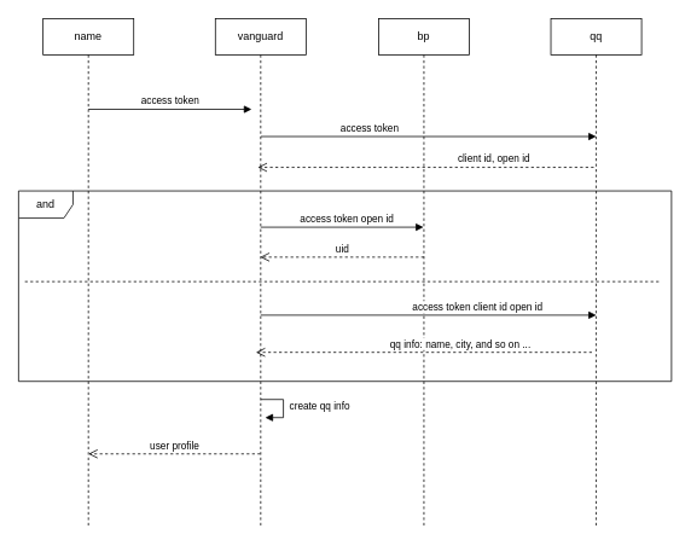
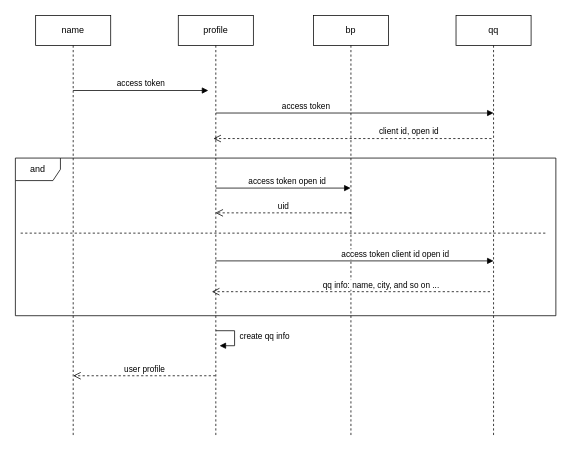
  <mxCell id="0" />
  <mxCell id="1" parent="0" />
  <mxCell id="2" value="and" style="shape=umlFrame;whiteSpace=wrap;html=1;" vertex="1" parent="1"><mxGeometry x="20" y="210" width="720" height="210" as="geometry" /></mxCell>
  <mxCell id="3" value="name" style="shape=umlLifeline;perimeter=lifelinePerimeter;whiteSpace=wrap;html=1;container=1;collapsible=0;recursiveResize=0;outlineConnect=0;" vertex="1" parent="1"><mxGeometry x="47" y="20" width="100" height="560" as="geometry" /></mxCell>
  <mxCell id="4" value="access token" style="html=1;verticalAlign=bottom;endArrow=block;" edge="1" parent="3"><mxGeometry width="80" relative="1" as="geometry"><mxPoint x="50" y="100" as="sourcePoint" /><mxPoint x="230" y="100" as="targetPoint" /></mxGeometry></mxCell>
  <mxCell id="5" value="user profile" style="html=1;verticalAlign=bottom;endArrow=open;dashed=1;endSize=8;" edge="1" parent="3" source="7"><mxGeometry relative="1" as="geometry"><mxPoint x="130" y="480" as="sourcePoint" /><mxPoint x="50" y="480" as="targetPoint" /></mxGeometry></mxCell>
  <mxCell id="6" value="bp" style="shape=umlLifeline;perimeter=lifelinePerimeter;whiteSpace=wrap;html=1;container=1;collapsible=0;recursiveResize=0;outlineConnect=0;" vertex="1" parent="1"><mxGeometry x="417" y="20" width="100" height="560" as="geometry" /></mxCell>
- <mxCell id="7" value="vanguard" style="shape=umlLifeline;perimeter=lifelinePerimeter;whiteSpace=wrap;html=1;container=1;collapsible=0;recursiveResize=0;outlineConnect=0;" vertex="1" parent="1"><mxGeometry x="237" y="20" width="100" height="560" as="geometry" /></mxCell>
+ <mxCell id="7" value="profile" style="shape=umlLifeline;perimeter=lifelinePerimeter;whiteSpace=wrap;html=1;container=1;collapsible=0;recursiveResize=0;outlineConnect=0;" vertex="1" parent="1"><mxGeometry x="237" y="20" width="100" height="560" as="geometry" /></mxCell>
  <mxCell id="8" value="access token" style="html=1;verticalAlign=bottom;endArrow=block;" edge="1" parent="7"><mxGeometry x="-0.351" width="80" relative="1" as="geometry"><mxPoint x="50" y="130" as="sourcePoint" /><mxPoint x="420" y="130" as="targetPoint" /><mxPoint as="offset" /></mxGeometry></mxCell>
  <mxCell id="9" value="access token open id" style="html=1;verticalAlign=bottom;endArrow=block;" edge="1" parent="7" target="6"><mxGeometry x="0.059" width="80" relative="1" as="geometry"><mxPoint x="50" y="230" as="sourcePoint" /><mxPoint x="220" y="230" as="targetPoint" /><mxPoint as="offset" /></mxGeometry></mxCell>
  <mxCell id="10" value="&amp;nbsp;create qq info" style="edgeStyle=orthogonalEdgeStyle;html=1;align=left;spacingLeft=2;endArrow=block;rounded=0;entryX=1;entryY=0;" edge="1" parent="7"><mxGeometry relative="1" as="geometry"><mxPoint x="50" y="420" as="sourcePoint" /><Array as="points"><mxPoint x="75" y="420" /></Array><mxPoint x="55" y="440" as="targetPoint" /></mxGeometry></mxCell>
  <mxCell id="11" value="qq" style="shape=umlLifeline;perimeter=lifelinePerimeter;whiteSpace=wrap;html=1;container=1;collapsible=0;recursiveResize=0;outlineConnect=0;" vertex="1" parent="1"><mxGeometry x="607" y="20" width="100" height="560" as="geometry" /></mxCell>
  <mxCell id="12" value="client id, open id" style="html=1;verticalAlign=bottom;endArrow=open;dashed=1;endSize=8;" edge="1" parent="1"><mxGeometry x="-0.406" relative="1" as="geometry"><mxPoint x="654.25" y="184" as="sourcePoint" /><mxPoint x="283.75" y="184" as="targetPoint" /><mxPoint as="offset" /></mxGeometry></mxCell>
  <mxCell id="13" value="uid" style="html=1;verticalAlign=bottom;endArrow=open;dashed=1;endSize=8;" edge="1" parent="1"><mxGeometry relative="1" as="geometry"><mxPoint x="467" y="283" as="sourcePoint" /><mxPoint x="286.5" y="283" as="targetPoint" /></mxGeometry></mxCell>
  <mxCell id="14" value="access token client id open id" style="html=1;verticalAlign=bottom;endArrow=block;" edge="1" parent="1"><mxGeometry x="0.294" width="80" relative="1" as="geometry"><mxPoint x="287" y="347" as="sourcePoint" /><mxPoint x="657" y="347" as="targetPoint" /><mxPoint as="offset" /></mxGeometry></mxCell>
  <mxCell id="15" value="" style="line;strokeWidth=1;fillColor=none;align=left;verticalAlign=middle;spacingTop=-1;spacingLeft=3;spacingRight=3;rotatable=0;labelPosition=right;points=[];portConstraint=eastwest;dashed=1;" vertex="1" parent="1"><mxGeometry x="27" y="306" width="700" height="8" as="geometry" /></mxCell>
  <mxCell id="16" value="qq info: name, city, and so on ..." style="html=1;verticalAlign=bottom;endArrow=open;dashed=1;endSize=8;" edge="1" parent="1"><mxGeometry x="-0.216" relative="1" as="geometry"><mxPoint x="652.25" y="388" as="sourcePoint" /><mxPoint x="281.75" y="388" as="targetPoint" /><mxPoint as="offset" /></mxGeometry></mxCell>
